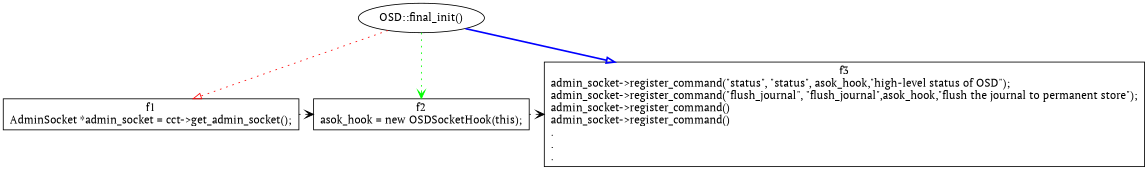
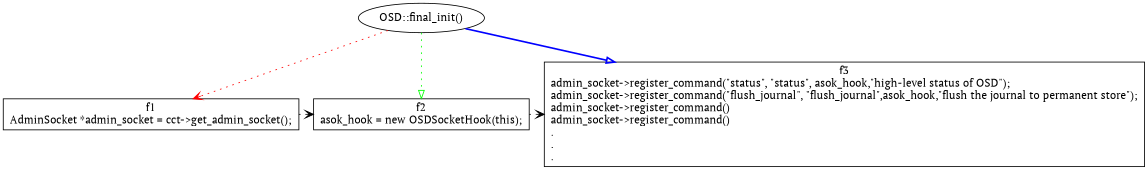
  digraph {
    fontname="PT Serif"
    rankdir=TB
    node [fontname="PT Serif" shape=box]
    edge [arrowhead=vee fontname="PT Serif" style=dotted]
    n1 [label="OSD::final_init()" shape=""]
    f1 [label="\N\nAdminSocket *admin_socket = cct->get_admin_socket();\l"]
    f2 [label="\N\nasok_hook = new OSDSocketHook(this);\l"]
    f3 [label="\N\nadmin_socket->register_command(\"status\", \"status\", asok_hook,\"high-level status of OSD\");\ladmin_socket->register_command(\"flush_journal\", \"flush_journal\",asok_hook,\"flush the journal to permanent store\");\ladmin_socket->register_command()\ladmin_socket->register_command()\l.\l.\l.\l"]
    subgraph sub_1 {
      rank=same
      n1
    }
    subgraph sub_2 {
      rank=same
      f1
      f2
      f3
    }
-   n1 -> f1 [arrowhead=onormal color=red]
-   n1 -> f2 [color=green]
+   n1 -> f1 [color=red]
+   n1 -> f2 [arrowhead=onormal color=green]
    n1 -> f3 [arrowhead=onormal color=blue style=bold]
    f1 -> f2
    f2 -> f3
  }
